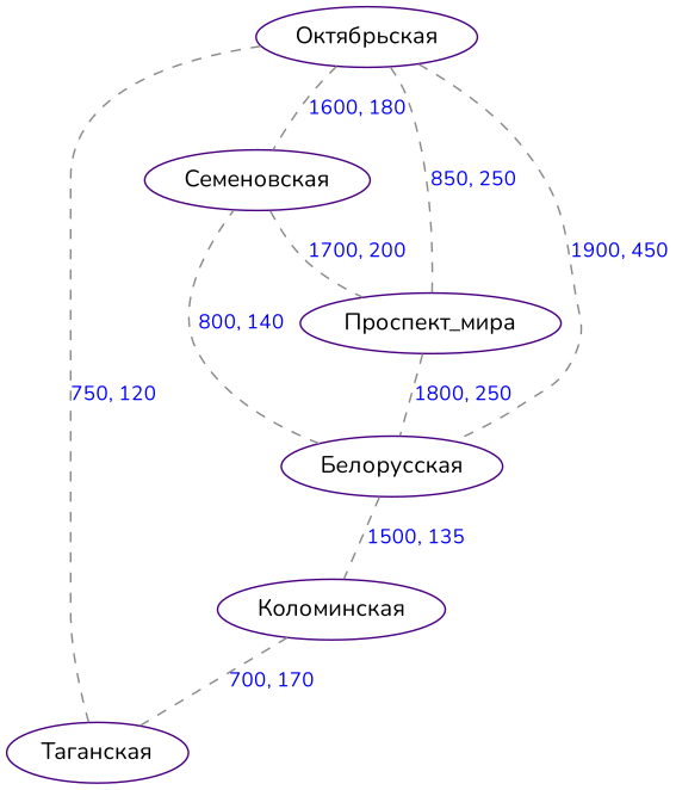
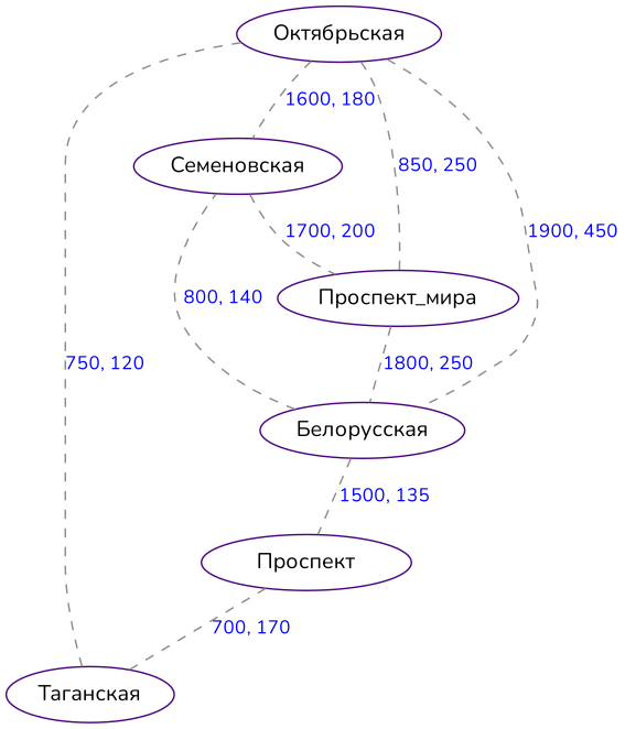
  graph {
    fontname=Nunito
    node [color=indigo fontname=Nunito fontsize=14]
    edge [color=gray54 fontcolor=blue fontname=Nunito fontsize=12 style=dashed]
-   "Коломинская"
+   "Коломинская" [label="Проспект"]
    "Таганская"
    "Октябрьская"
    "Семеновская"
    "Проспект_мира"
    "Белорусская"
    "Коломинская" -- "Таганская" [label="700, 170"]
    "Октябрьская" -- "Таганская" [label="750, 120"]
    "Октябрьская" -- "Семеновская" [label="1600, 180"]
    "Октябрьская" -- "Проспект_мира" [label="850, 250"]
    "Октябрьская" -- "Белорусская" [label="1900, 450"]
    "Семеновская" -- "Проспект_мира" [label="1700, 200"]
    "Проспект_мира" -- "Белорусская" [label="1800, 250"]
    "Белорусская" -- "Коломинская" [label="1500, 135"]
    "Белорусская" -- "Семеновская" [label="800, 140"]
  }
